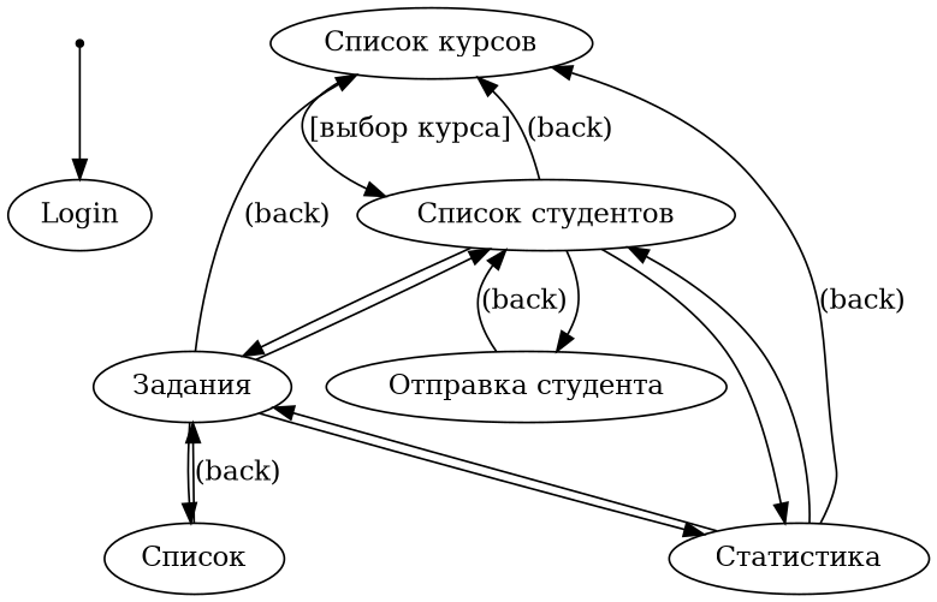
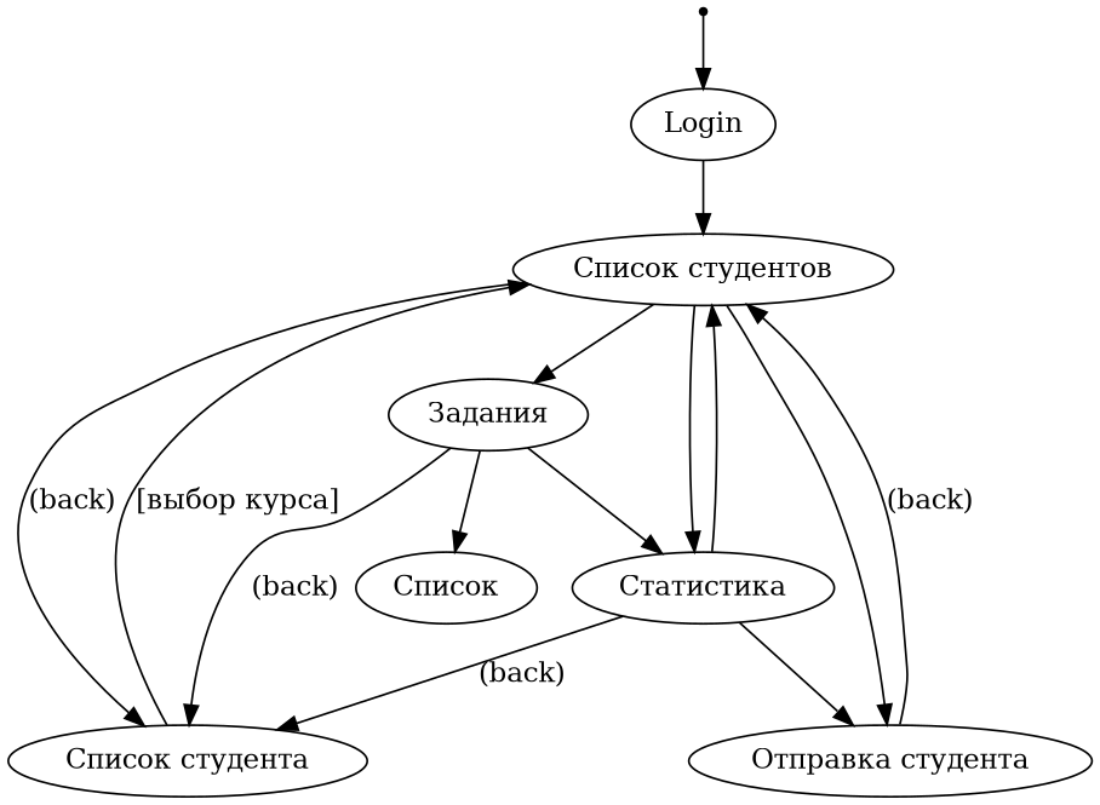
  digraph {
    entry [shape=point]
    Login
-   "Список курсов"
+   "Список курсов" [label="Список студента"]
    "Список студентов"
    "Задания"
    "Статистика"
    n7 [label="Отправка студента"]
    n8 [label="Список"]
    entry -> Login
    "Список курсов" -> "Список студентов" [label="[выбор курса]"]
    "Список студентов" -> "Список курсов" [label="(back)"]
    "Список студентов" -> "Задания"
    "Список студентов" -> "Статистика"
    "Список студентов" -> n7
    "Задания" -> "Список курсов" [label="(back)"]
-   "Задания" -> "Список студентов"
+   Login -> "Список студентов"
    "Задания" -> "Статистика"
    "Задания" -> n8
    "Статистика" -> "Список курсов" [label="(back)"]
    "Статистика" -> "Список студентов"
-   "Статистика" -> "Задания"
+   "Статистика" -> n7
    n7 -> "Список студентов" [label="(back)"]
-   n8 -> "Задания" [label="(back)"]
  }
